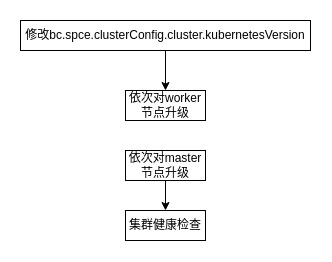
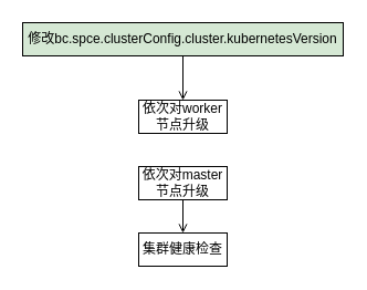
  <mxCell id="0" />
  <mxCell id="1" parent="0" />
- <mxCell id="2" value="" style="edgeStyle=orthogonalEdgeStyle;rounded=0;orthogonalLoop=1;jettySize=auto;html=1;" edge="1" parent="1" source="3" target="4"><mxGeometry relative="1" as="geometry" /></mxCell>
- <mxCell id="3" value="修改bc.spce.clusterConfig.cluster.kubernetesVersion" style="rounded=0;whiteSpace=wrap;html=1;" vertex="1" parent="1"><mxGeometry x="20" y="20" width="290" height="30" as="geometry" /></mxCell>
+ <mxCell id="2" value="" style="edgeStyle=orthogonalEdgeStyle;rounded=0;orthogonalLoop=1;jettySize=auto;html=1;endArrow=open;" edge="1" parent="1" source="3" target="4"><mxGeometry relative="1" as="geometry" /></mxCell>
+ <mxCell id="3" value="修改bc.spce.clusterConfig.cluster.kubernetesVersion" style="rounded=0;whiteSpace=wrap;html=1;fillColor=#d5e8d4;" vertex="1" parent="1"><mxGeometry x="20" y="20" width="290" height="30" as="geometry" /></mxCell>
  <mxCell id="4" value="依次对worker节点升级" style="rounded=0;whiteSpace=wrap;html=1;" vertex="1" parent="1"><mxGeometry x="125" y="90" width="80" height="30" as="geometry" /></mxCell>
- <mxCell id="5" value="" style="edgeStyle=orthogonalEdgeStyle;rounded=0;orthogonalLoop=1;jettySize=auto;html=1;" edge="1" parent="1" source="6" target="7"><mxGeometry relative="1" as="geometry" /></mxCell>
+ <mxCell id="5" value="" style="edgeStyle=orthogonalEdgeStyle;rounded=0;orthogonalLoop=1;jettySize=auto;html=1;endArrow=open;" edge="1" parent="1" source="6" target="7"><mxGeometry relative="1" as="geometry" /></mxCell>
  <mxCell id="6" value="依次对master节点升级" style="rounded=0;whiteSpace=wrap;html=1;" vertex="1" parent="1"><mxGeometry x="125" y="150" width="80" height="30" as="geometry" /></mxCell>
  <mxCell id="7" value="集群健康检查" style="rounded=0;whiteSpace=wrap;html=1;" vertex="1" parent="1"><mxGeometry x="125" y="210" width="80" height="30" as="geometry" /></mxCell>
